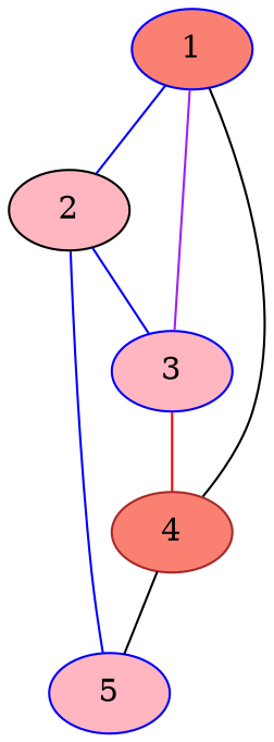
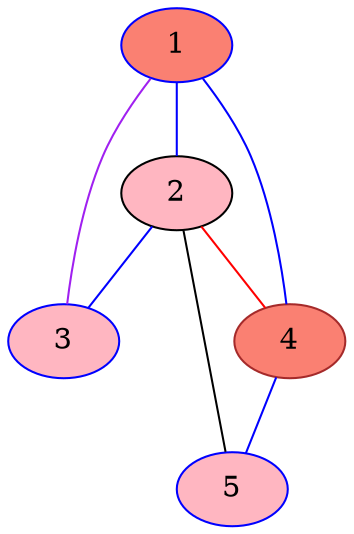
  digraph {
    node [color=blue fillcolor=lightpink style=filled]
    edge [arrowhead=none arrowtail=none color=blue]
    1 [fillcolor=salmon]
    2 [color=black]
    3
    4 [color=brown fillcolor=salmon]
    5
    1 -> 2
    1 -> 3 [color=purple]
-   1 -> 4 [color=black]
+   1 -> 4
    2 -> 3
-   3 -> 4 [color=red]
-   4 -> 5 [color=black]
-   5 -> 2
+   2 -> 4 [color=red]
+   4 -> 5
+   5 -> 2 [color=black]
  }
